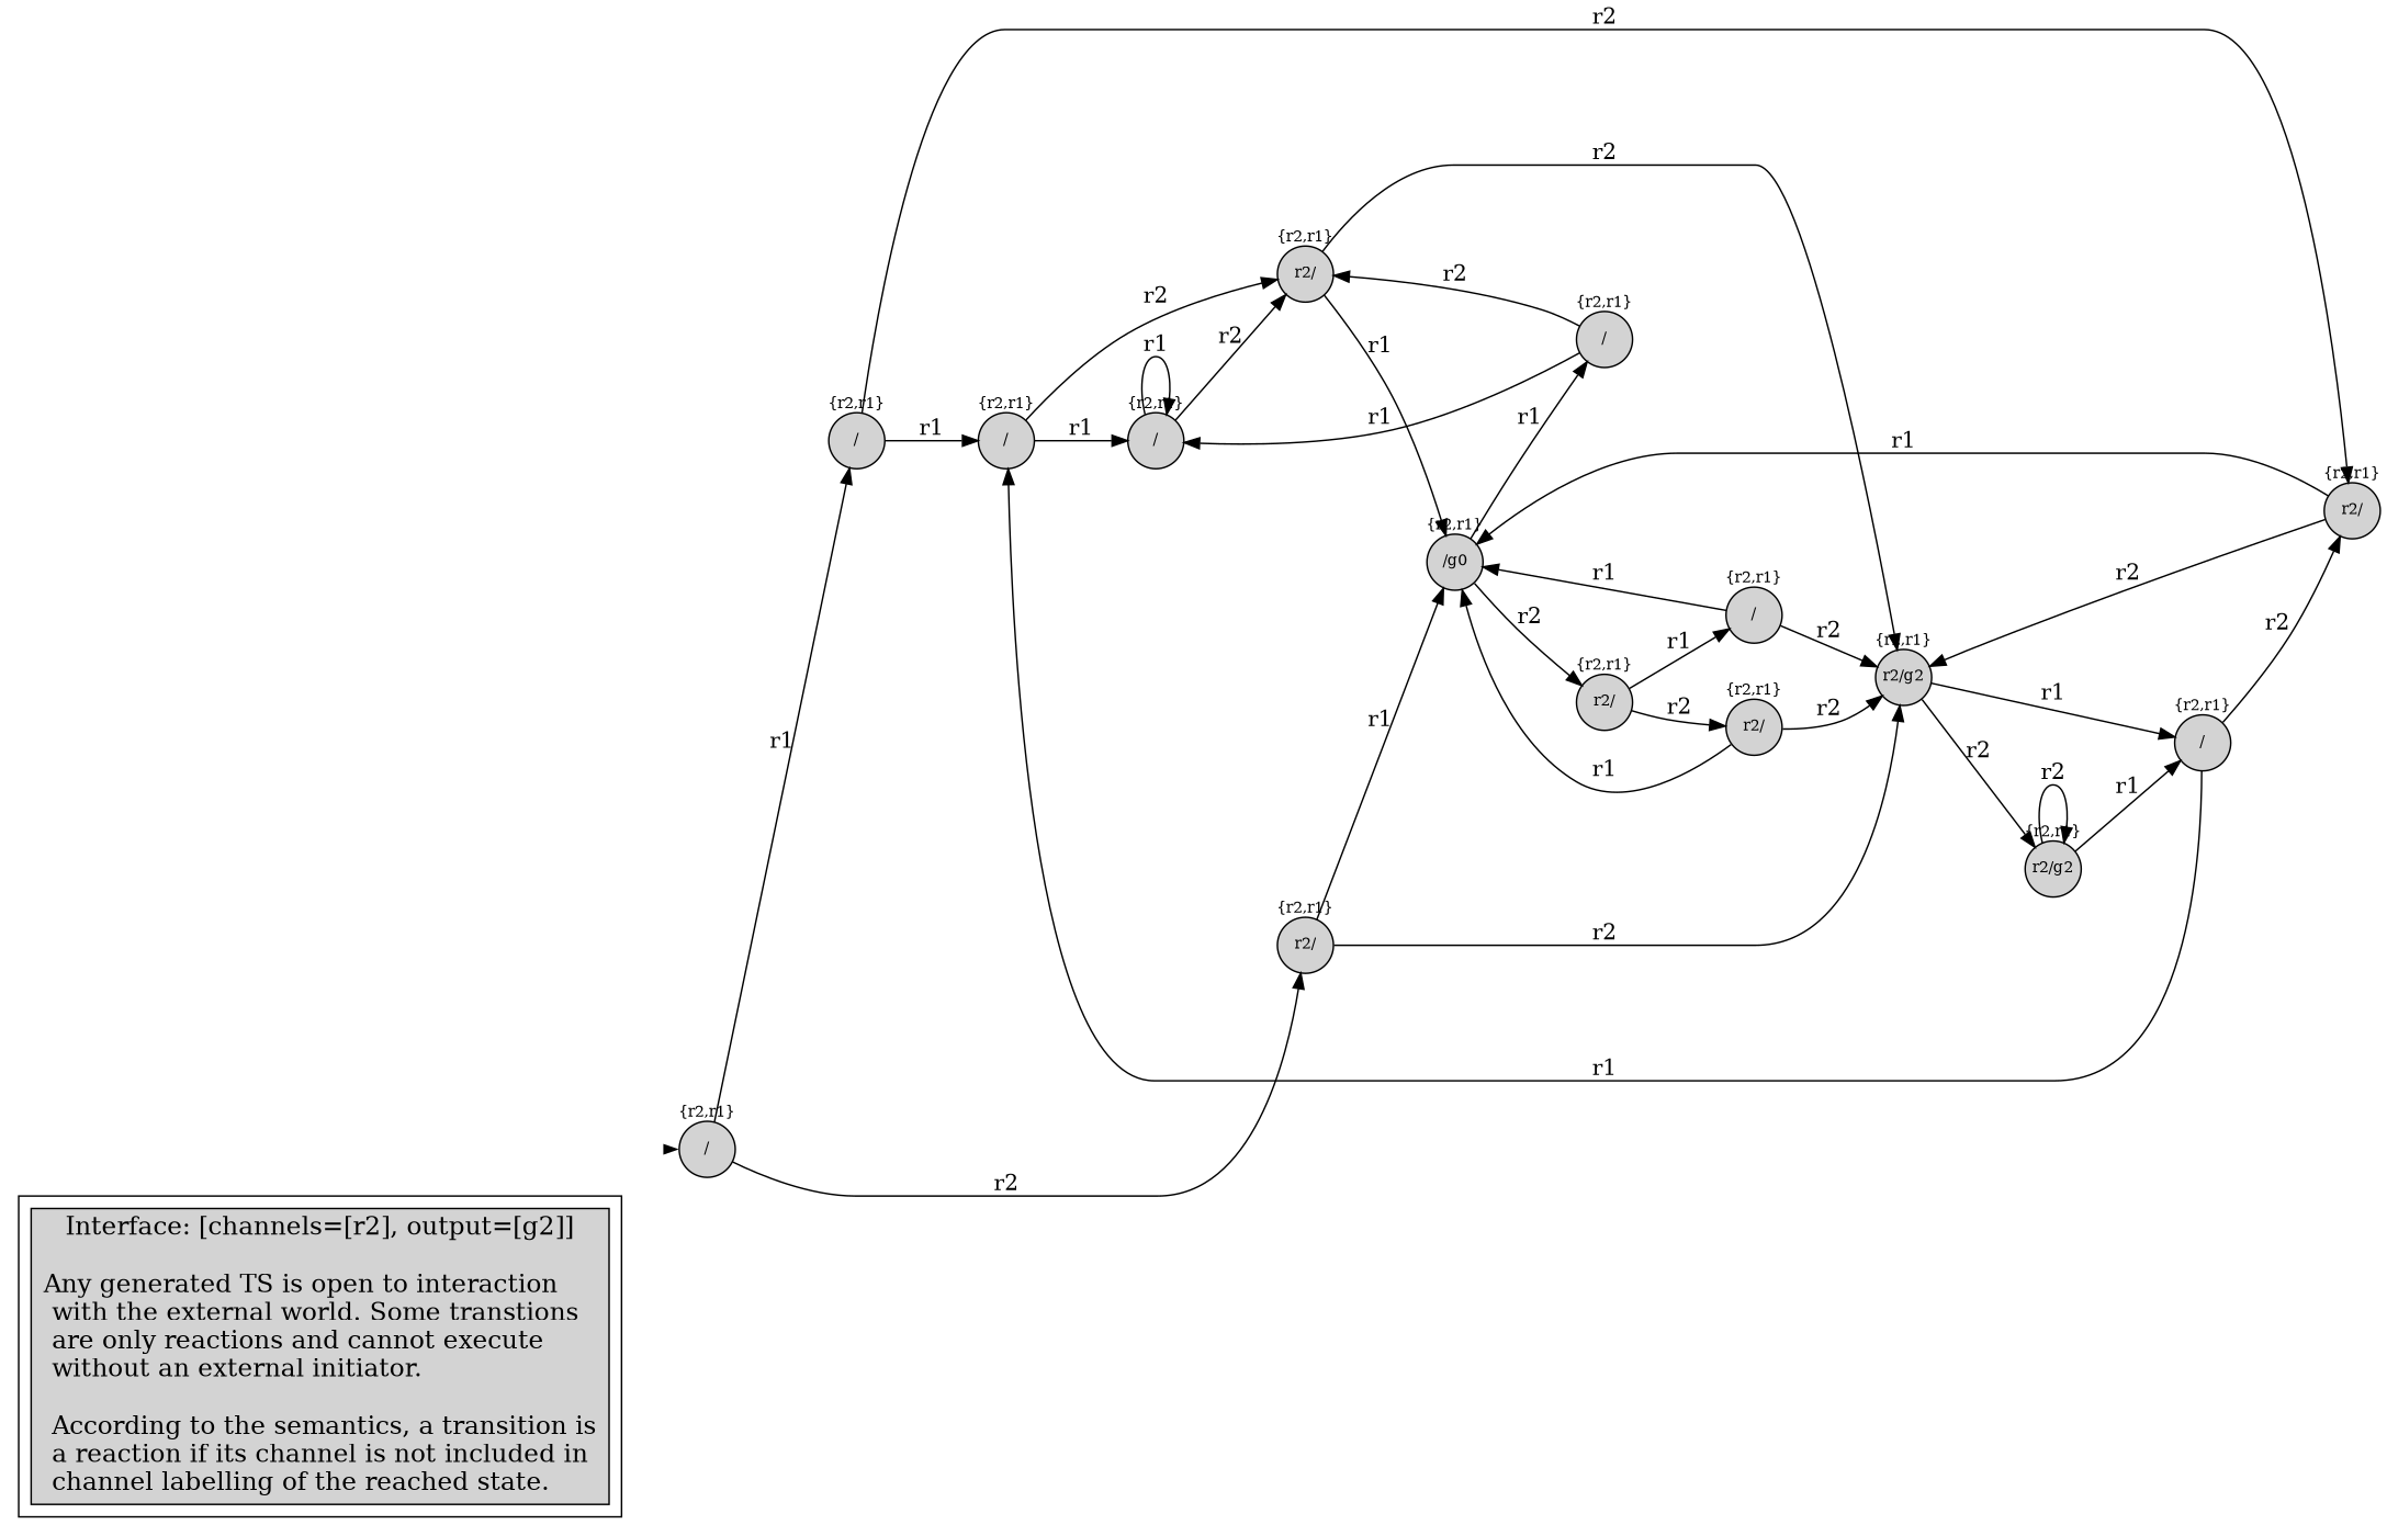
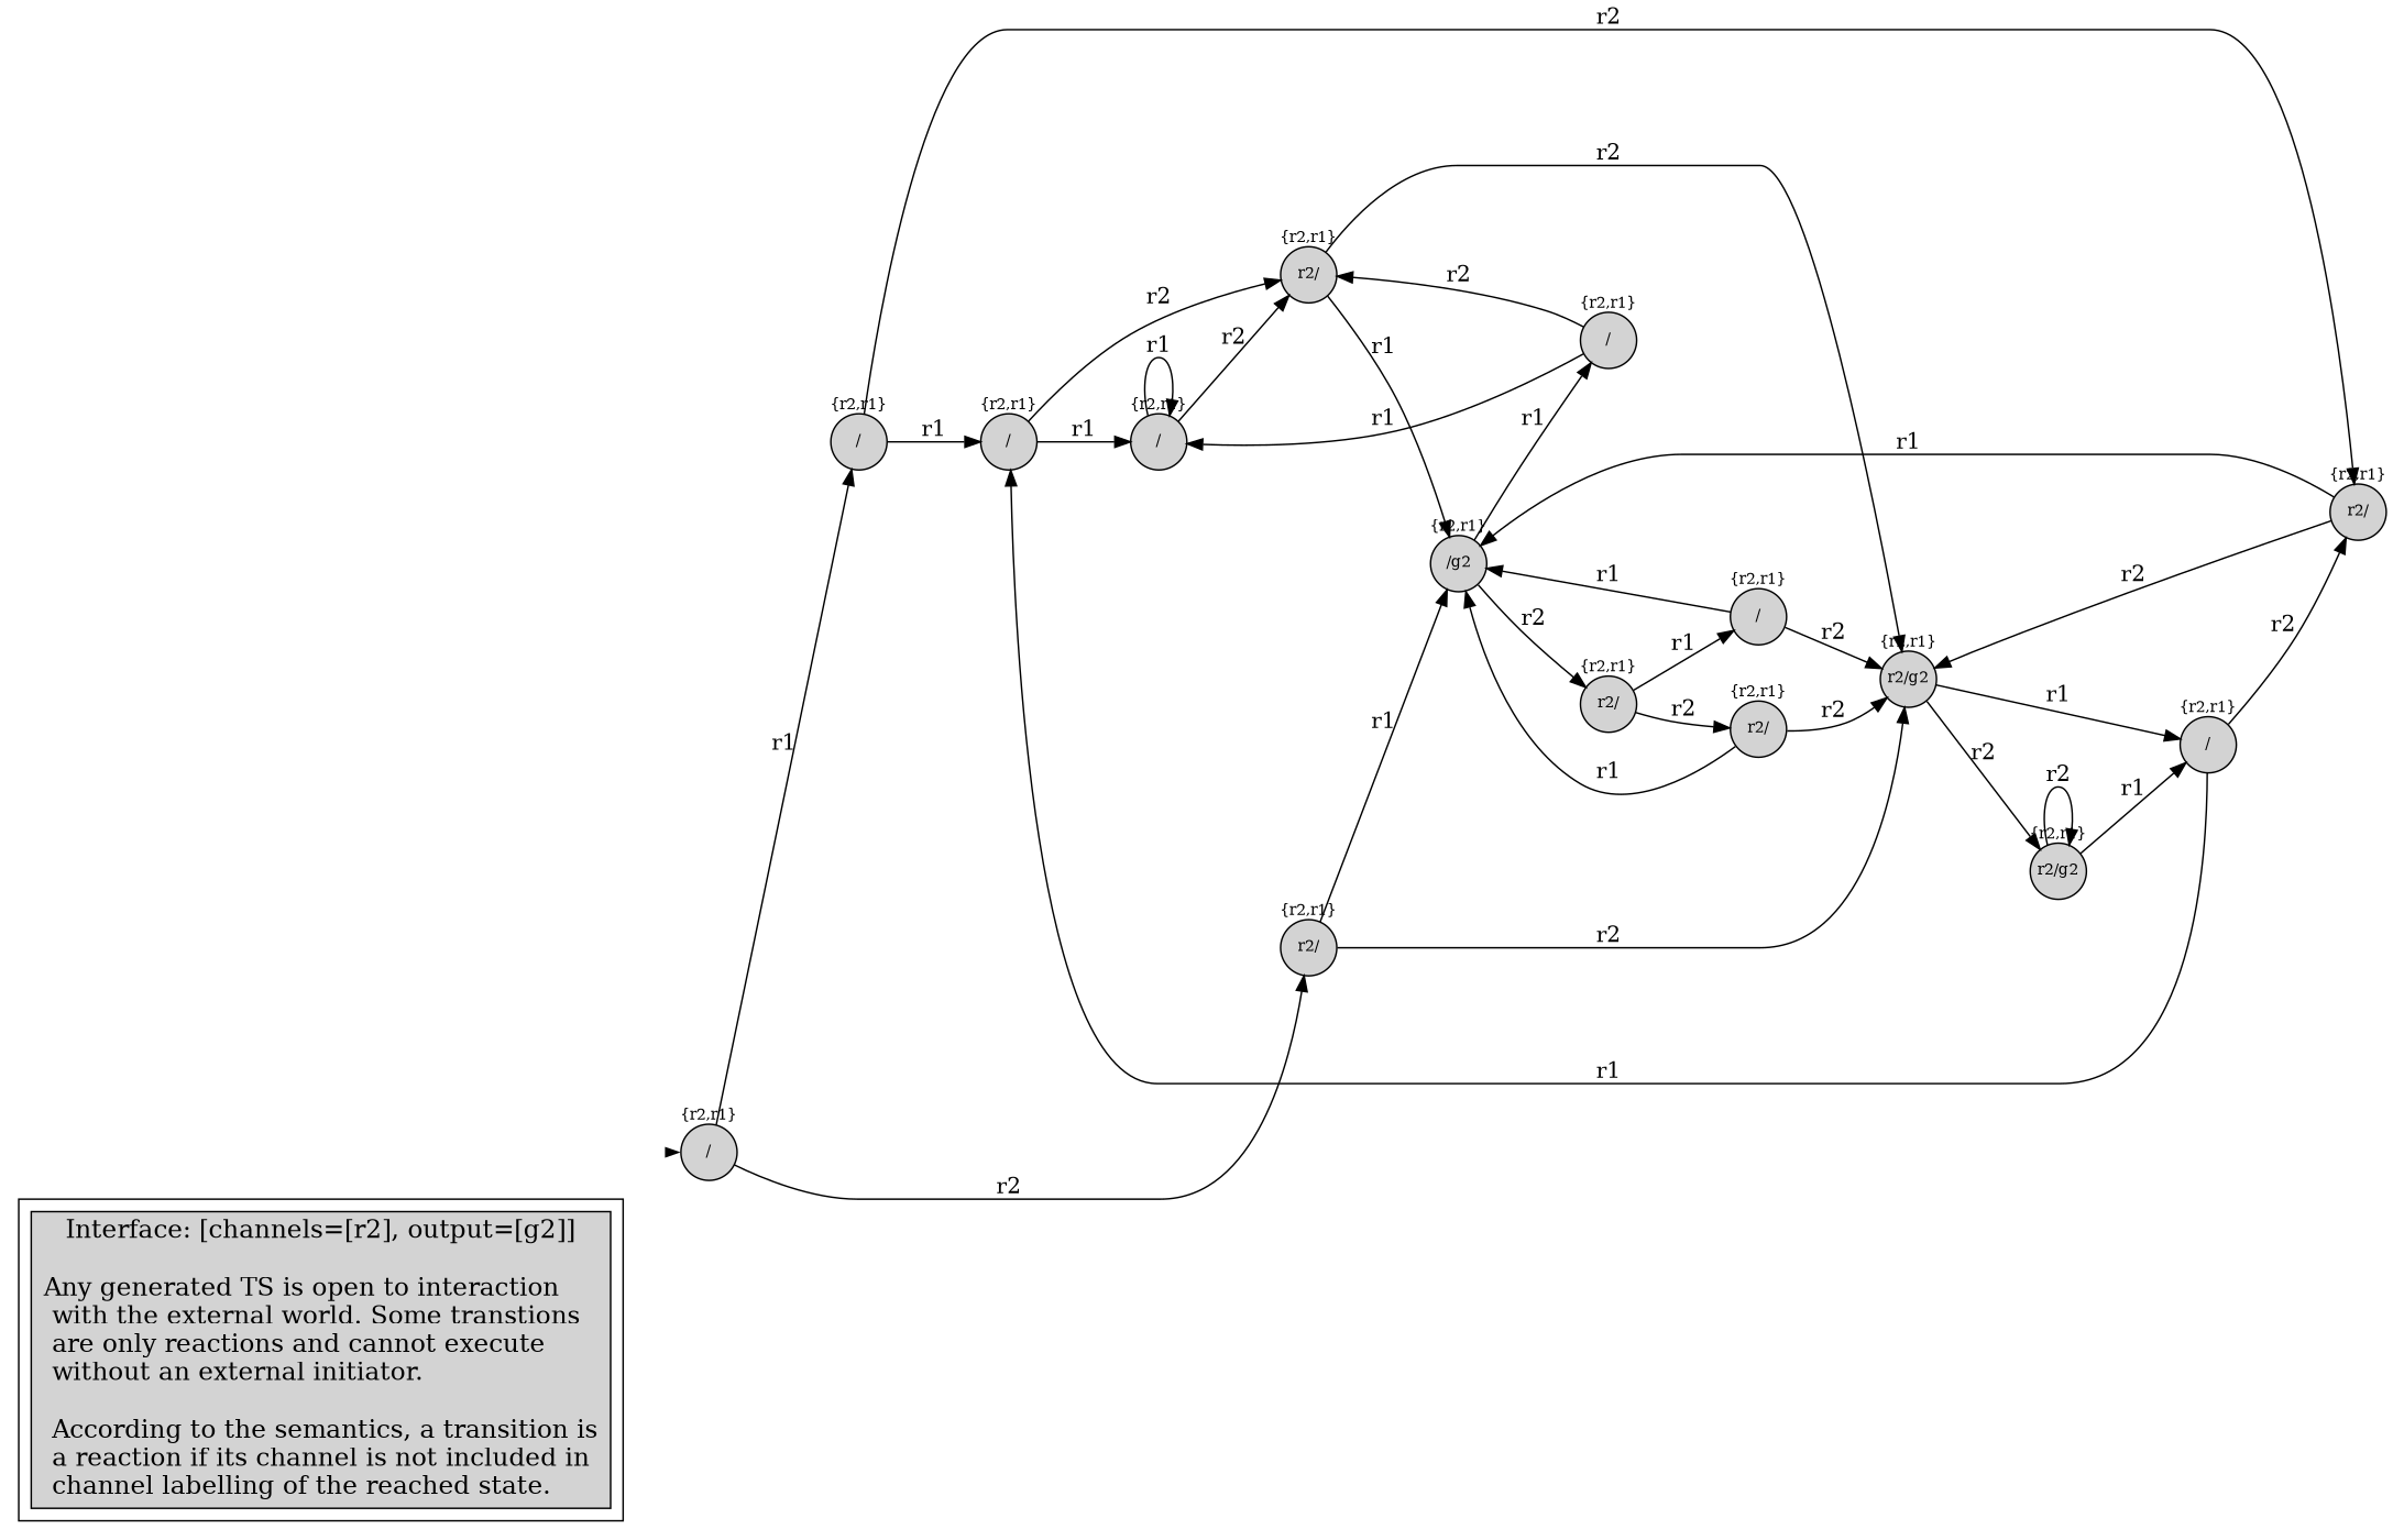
  digraph {
    nodesep=0.5
    rankdir=LR
    ranksep=.6
    fontname="DejaVu Serif"
    node [fontsize=10 shape=circle style=filled fontname="DejaVu Serif" fixedsize=true]
    edge [fontname="DejaVu Serif"]
    n1 [fontsize=16 label="Interface: [channels=[r2], output=[g2]]\n\nAny generated TS is open to interaction\l with the external world. Some transtions\l are only reactions and cannot execute\l without an external initiator.\l\l According to the semantics, a transition is\l a reaction if its channel is not included in\l channel labelling of the reached state.\l" shape=box fixedsize=""]
    init [shape=point style=invis]
    n3 [label="{r2,r1}\n\n/\n\n\n"]
    n4 [label="{r2,r1}\n\n/\n\n\n"]
    n5 [label="{r2,r1}\n\n/\n\n\n"]
    n6 [label="{r2,r1}\n\nr2/\n\n\n"]
    n7 [label="{r2,r1}\n\n/\n\n\n"]
    n8 [label="{r2,r1}\n\n/\n\n\n"]
    n9 [label="{r2,r1}\n\nr2/\n\n\n"]
    n10 [label="{r2,r1}\n\n/\n\n\n"]
-   n11 [label="{r2,r1}\n\n/g0\n\n\n"]
+   n11 [label="{r2,r1}\n\n/g2\n\n\n"]
    n12 [label="{r2,r1}\n\nr2/g2\n\n\n"]
    n13 [label="{r2,r1}\n\n/\n\n\n"]
    n14 [label="{r2,r1}\n\nr2/\n\n\n"]
    n15 [label="{r2,r1}\n\nr2/\n\n\n"]
    n16 [label="{r2,r1}\n\nr2/g2\n\n\n"]
    n17 [label="{r2,r1}\n\nr2/\n\n\n"]
    subgraph cluster_1 {
      n1
    }
    init -> n3 [penwidth=0]
    n3 -> n13 [label=r1]
    n3 -> n15 [label=r2]
    n4 -> n5 [label=r1]
    n4 -> n6 [label=r2]
    n5 -> n5 [label=r1]
    n5 -> n6 [label=r2]
    n6 -> n11 [label=r1]
    n6 -> n12 [label=r2]
    n7 -> n8 [label=r1]
    n7 -> n9 [label=r2]
    n8 -> n5 [label=r1]
    n8 -> n6 [label=r2]
    n9 -> n11 [label=r1]
    n9 -> n12 [label=r2]
    n10 -> n11 [label=r1]
    n10 -> n12 [label=r2]
    n11 -> n4 [label=r1]
    n11 -> n17 [label=r2]
    n12 -> n7 [label=r1]
    n12 -> n16 [label=r2]
    n13 -> n8 [label=r1]
    n13 -> n9 [label=r2]
    n14 -> n11 [label=r1]
    n14 -> n12 [label=r2]
    n15 -> n11 [label=r1]
    n15 -> n12 [label=r2]
    n16 -> n7 [label=r1]
    n16 -> n16 [label=r2]
    n17 -> n10 [label=r1]
    n17 -> n14 [label=r2]
  }
